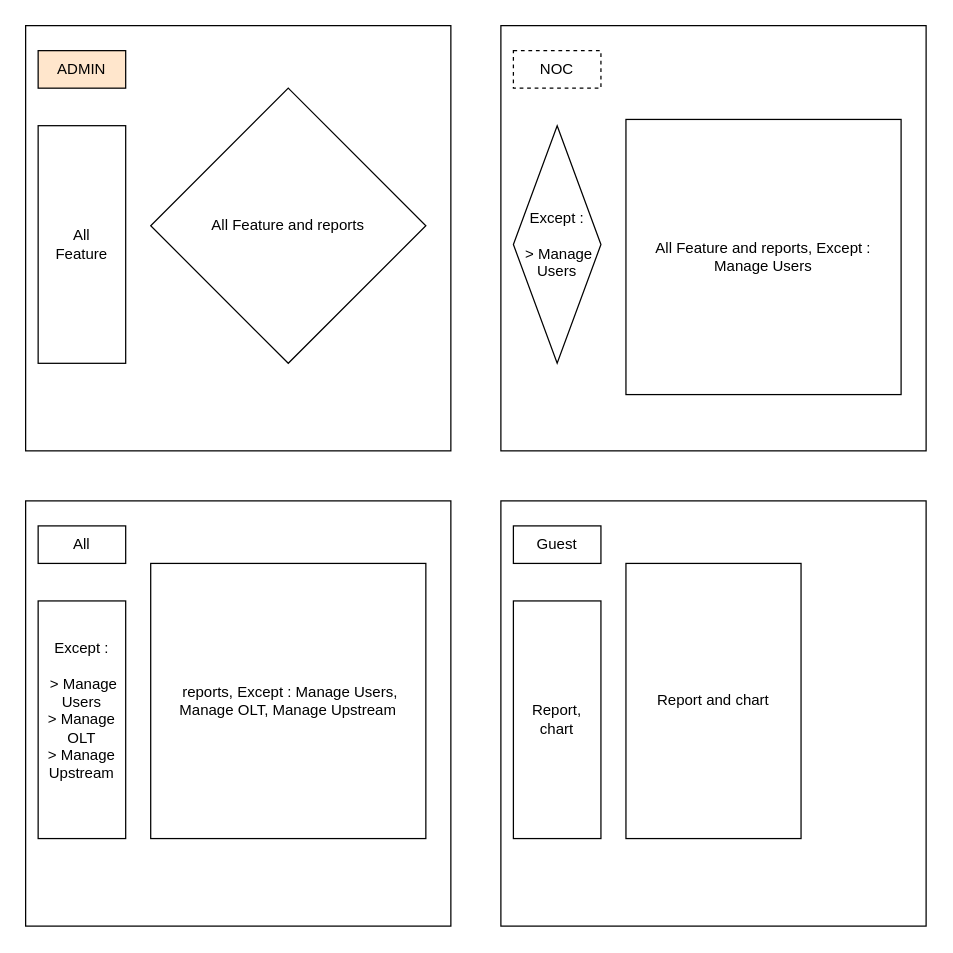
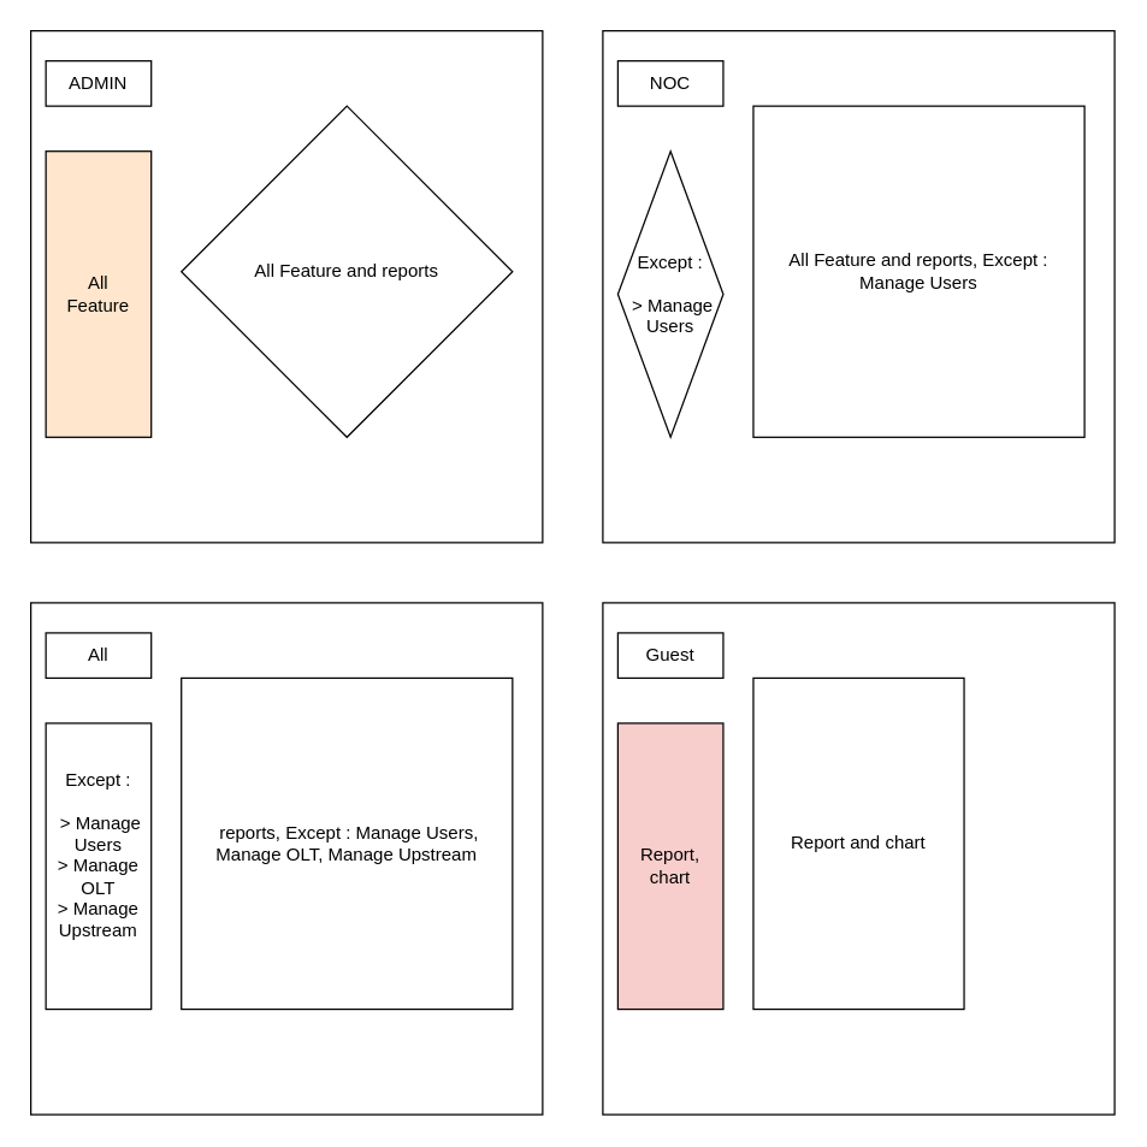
  <mxCell id="0" />
  <mxCell id="1" parent="0" />
  <mxCell id="2" value="" style="whiteSpace=wrap;html=1;aspect=fixed;" vertex="1" parent="1"><mxGeometry x="20" y="20" width="340" height="340" as="geometry" /></mxCell>
- <mxCell id="3" value="ADMIN" style="rounded=0;whiteSpace=wrap;html=1;fillColor=#ffe6cc;" vertex="1" parent="1"><mxGeometry x="30" y="40" width="70" height="30" as="geometry" /></mxCell>
+ <mxCell id="3" value="ADMIN" style="rounded=0;whiteSpace=wrap;html=1;" vertex="1" parent="1"><mxGeometry x="30" y="40" width="70" height="30" as="geometry" /></mxCell>
  <mxCell id="4" value="All Feature and reports" style="rhombus;whiteSpace=wrap;html=1;aspect=fixed;" vertex="1" parent="1"><mxGeometry x="120" y="70" width="220" height="220" as="geometry" /></mxCell>
- <mxCell id="5" value="All&lt;br&gt;Feature" style="rounded=0;whiteSpace=wrap;html=1;" vertex="1" parent="1"><mxGeometry x="30" y="100" width="70" height="190" as="geometry" /></mxCell>
+ <mxCell id="5" value="All&lt;br&gt;Feature" style="rounded=0;whiteSpace=wrap;html=1;fillColor=#ffe6cc;" vertex="1" parent="1"><mxGeometry x="30" y="100" width="70" height="190" as="geometry" /></mxCell>
  <mxCell id="6" value="" style="whiteSpace=wrap;html=1;aspect=fixed;" vertex="1" parent="1"><mxGeometry x="400" y="20" width="340" height="340" as="geometry" /></mxCell>
- <mxCell id="7" value="NOC" style="rounded=0;whiteSpace=wrap;html=1;dashed=1;" vertex="1" parent="1"><mxGeometry x="410" y="40" width="70" height="30" as="geometry" /></mxCell>
- <mxCell id="8" value="All Feature and reports, Except : Manage Users" style="whiteSpace=wrap;html=1;aspect=fixed;" vertex="1" parent="1"><mxGeometry x="500" y="95" width="220" height="220" as="geometry" /></mxCell>
+ <mxCell id="7" value="NOC" style="rounded=0;whiteSpace=wrap;html=1;" vertex="1" parent="1"><mxGeometry x="410" y="40" width="70" height="30" as="geometry" /></mxCell>
+ <mxCell id="8" value="All Feature and reports, Except : Manage Users" style="whiteSpace=wrap;html=1;aspect=fixed;" vertex="1" parent="1"><mxGeometry x="500" y="70" width="220" height="220" as="geometry" /></mxCell>
  <mxCell id="9" value="Except :&lt;br&gt;&lt;br&gt;&lt;span style=&quot;background-color: initial;&quot;&gt;&amp;nbsp;&amp;gt; Manage Users&lt;/span&gt;" style="rhombus;whiteSpace=wrap;html=1;align=center;" vertex="1" parent="1"><mxGeometry x="410" y="100" width="70" height="190" as="geometry" /></mxCell>
  <mxCell id="10" value="" style="whiteSpace=wrap;html=1;aspect=fixed;" vertex="1" parent="1"><mxGeometry x="20" y="400" width="340" height="340" as="geometry" /></mxCell>
  <mxCell id="11" value="All" style="rounded=0;whiteSpace=wrap;html=1;" vertex="1" parent="1"><mxGeometry x="30" y="420" width="70" height="30" as="geometry" /></mxCell>
  <mxCell id="12" value="&amp;nbsp;reports, Except : Manage Users, Manage OLT, Manage Upstream" style="whiteSpace=wrap;html=1;aspect=fixed;" vertex="1" parent="1"><mxGeometry x="120" y="450" width="220" height="220" as="geometry" /></mxCell>
  <mxCell id="13" value="Except :&lt;br&gt;&lt;br&gt;&lt;span style=&quot;background-color: initial;&quot;&gt;&amp;nbsp;&amp;gt; Manage Users&lt;br&gt;&amp;gt; Manage OLT&lt;br&gt;&amp;gt; Manage Upstream&lt;br&gt;&lt;br&gt;&lt;/span&gt;" style="rounded=0;whiteSpace=wrap;html=1;align=center;" vertex="1" parent="1"><mxGeometry x="30" y="480" width="70" height="190" as="geometry" /></mxCell>
  <mxCell id="14" value="" style="whiteSpace=wrap;html=1;aspect=fixed;" vertex="1" parent="1"><mxGeometry x="400" y="400" width="340" height="340" as="geometry" /></mxCell>
  <mxCell id="15" value="Guest" style="rounded=0;whiteSpace=wrap;html=1;" vertex="1" parent="1"><mxGeometry x="410" y="420" width="70" height="30" as="geometry" /></mxCell>
  <mxCell id="16" value="Report and chart" style="whiteSpace=wrap;html=1;aspect=fixed;" vertex="1" parent="1"><mxGeometry x="500" y="450" width="140" height="220" as="geometry" /></mxCell>
- <mxCell id="17" value="&lt;span style=&quot;background-color: initial;&quot;&gt;Report, chart&lt;br&gt;&lt;/span&gt;" style="rounded=0;whiteSpace=wrap;html=1;align=center;" vertex="1" parent="1"><mxGeometry x="410" y="480" width="70" height="190" as="geometry" /></mxCell>
+ <mxCell id="17" value="&lt;span style=&quot;background-color: initial;&quot;&gt;Report, chart&lt;br&gt;&lt;/span&gt;" style="rounded=0;whiteSpace=wrap;html=1;align=center;fillColor=#f8cecc;" vertex="1" parent="1"><mxGeometry x="410" y="480" width="70" height="190" as="geometry" /></mxCell>
